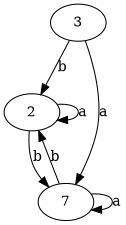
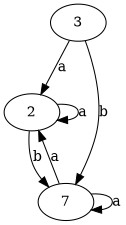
  digraph {
    d2tdocpreamble="\usetikzlibrary{automata}"
    d2tfigpreamble="\tikzstyle{every state}= [ draw=blue!50,very thick,fill=blue!20]  \tikzstyle{auto}= [fill=white]"
    ranksep=0.5
    node [style=state]
    edge [lblstyle=auto topath="bend right"]
    n1 [label=2]
    n2 [label=7]
    n3 [label=3 style="state, initial"]
    n1 -> n1 [label=a topath="loop above"]
    n1 -> n2 [label=b]
-   n2 -> n1 [label=b]
+   n2 -> n1 [label=a]
    n2 -> n2 [label=a topath="loop above"]
-   n3 -> n1 [label=b]
-   n3 -> n2 [label=a]
+   n3 -> n1 [label=a]
+   n3 -> n2 [label=b]
  }
